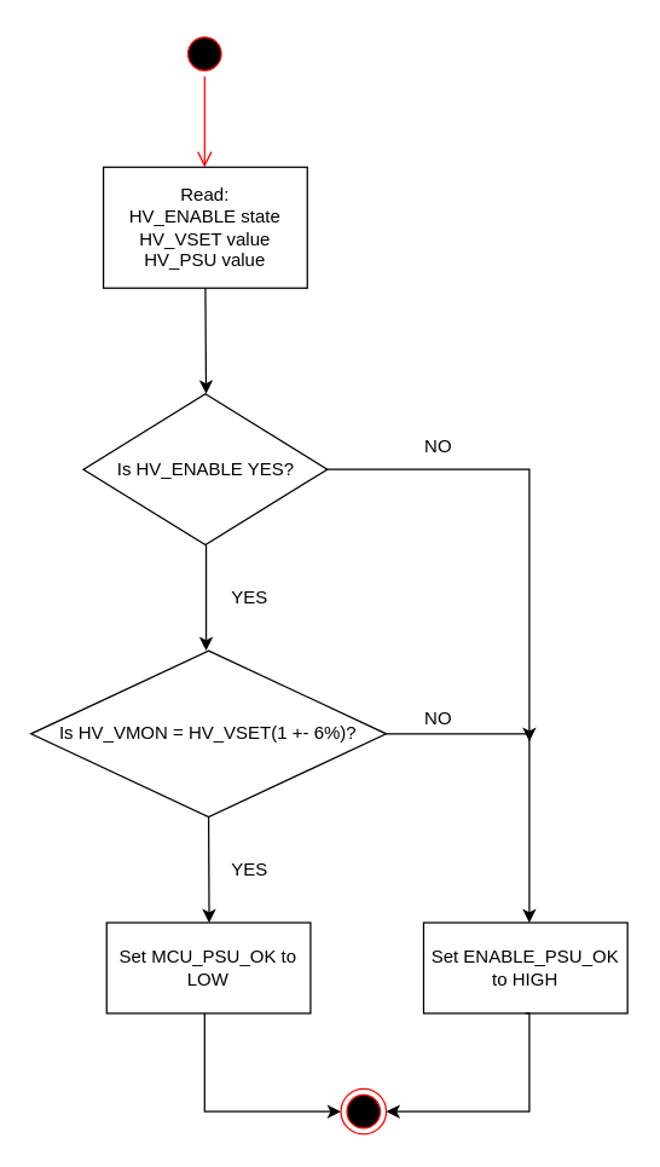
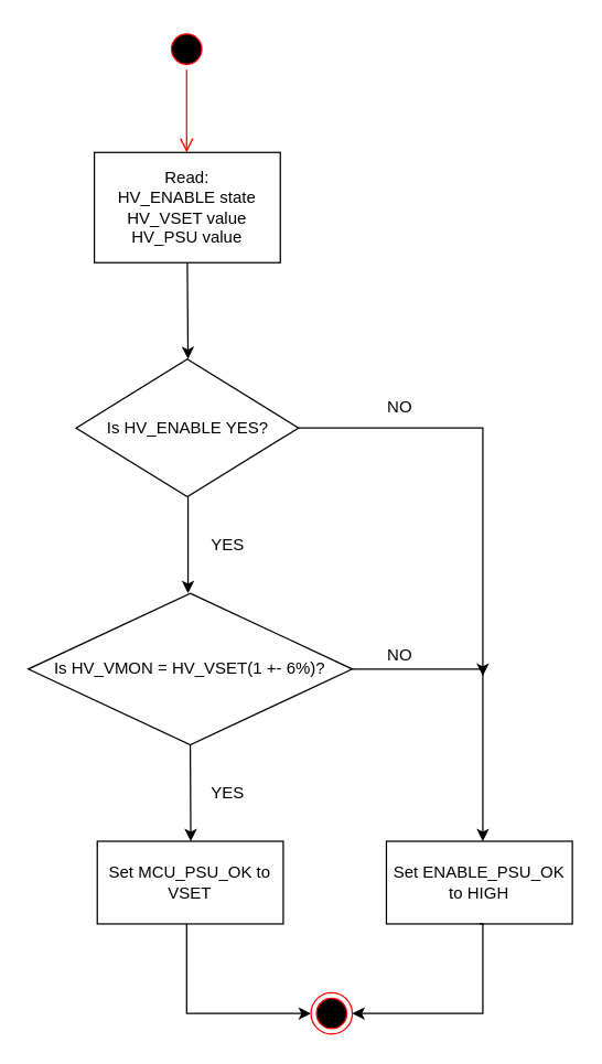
  <mxCell id="0" />
  <mxCell id="1" parent="0" />
  <mxCell id="2" value="" style="ellipse;html=1;shape=startState;fillColor=#000000;strokeColor=#ff0000;" vertex="1" parent="1"><mxGeometry x="120" y="20" width="30" height="30" as="geometry" /></mxCell>
  <mxCell id="3" value="" style="edgeStyle=orthogonalEdgeStyle;html=1;verticalAlign=bottom;endArrow=open;endSize=8;strokeColor=#ff0000;rounded=0;" edge="1" source="2" parent="1"><mxGeometry relative="1" as="geometry"><mxPoint x="135" y="110" as="targetPoint" /></mxGeometry></mxCell>
  <mxCell id="4" value="Read:&lt;div&gt;HV_ENABLE state&lt;/div&gt;&lt;div&gt;HV_VSET value&lt;/div&gt;&lt;div&gt;HV_PSU value&lt;/div&gt;" style="rounded=0;whiteSpace=wrap;html=1;" vertex="1" parent="1"><mxGeometry x="68" y="110" width="135" height="80" as="geometry" /></mxCell>
  <mxCell id="5" value="" style="endArrow=classic;html=1;rounded=0;exitX=0.5;exitY=1;exitDx=0;exitDy=0;" edge="1" parent="1" source="4"><mxGeometry width="50" height="50" relative="1" as="geometry"><mxPoint x="110" y="300" as="sourcePoint" /><mxPoint x="136" y="260" as="targetPoint" /></mxGeometry></mxCell>
  <mxCell id="6" value="Is HV_ENABLE YES?" style="rhombus;whiteSpace=wrap;html=1;" vertex="1" parent="1"><mxGeometry x="54.75" y="260" width="161.5" height="100" as="geometry" /></mxCell>
  <mxCell id="7" value="" style="endArrow=classic;html=1;rounded=0;exitX=0.5;exitY=1;exitDx=0;exitDy=0;" edge="1" parent="1"><mxGeometry width="50" height="50" relative="1" as="geometry"><mxPoint x="136" y="360" as="sourcePoint" /><mxPoint x="136" y="430" as="targetPoint" /></mxGeometry></mxCell>
  <mxCell id="8" value="Is HV_VMON = HV_VSET(1 +- 6%)?" style="rhombus;whiteSpace=wrap;html=1;" vertex="1" parent="1"><mxGeometry x="20" y="430" width="235.25" height="110" as="geometry" /></mxCell>
  <mxCell id="9" value="" style="endArrow=classic;html=1;rounded=0;exitX=0.5;exitY=1;exitDx=0;exitDy=0;" edge="1" parent="1" source="8"><mxGeometry width="50" height="50" relative="1" as="geometry"><mxPoint x="160" y="570" as="sourcePoint" /><mxPoint x="138" y="610" as="targetPoint" /></mxGeometry></mxCell>
- <mxCell id="10" value="Set MCU_PSU_OK to LOW" style="rounded=0;whiteSpace=wrap;html=1;" vertex="1" parent="1"><mxGeometry x="70.13" y="610" width="135" height="60" as="geometry" /></mxCell>
+ <mxCell id="10" value="Set MCU_PSU_OK to VSET" style="rounded=0;whiteSpace=wrap;html=1;" vertex="1" parent="1"><mxGeometry x="70.13" y="610" width="135" height="60" as="geometry" /></mxCell>
  <mxCell id="11" value="" style="endArrow=classic;html=1;rounded=0;edgeStyle=elbowEdgeStyle;exitX=1;exitY=0.5;exitDx=0;exitDy=0;" edge="1" parent="1" source="8"><mxGeometry width="50" height="50" relative="1" as="geometry"><mxPoint x="300" y="500" as="sourcePoint" /><mxPoint x="350" y="610" as="targetPoint" /><Array as="points"><mxPoint x="350" y="550" /></Array></mxGeometry></mxCell>
  <mxCell id="12" value="Set ENABLE_PSU_OK to HIGH" style="rounded=0;whiteSpace=wrap;html=1;" vertex="1" parent="1"><mxGeometry x="280" y="610" width="135" height="60" as="geometry" /></mxCell>
  <mxCell id="13" value="" style="endArrow=classic;html=1;rounded=0;edgeStyle=elbowEdgeStyle;exitX=1;exitY=0.5;exitDx=0;exitDy=0;" edge="1" parent="1" source="6"><mxGeometry width="50" height="50" relative="1" as="geometry"><mxPoint x="360" y="470" as="sourcePoint" /><mxPoint x="350" y="490" as="targetPoint" /><Array as="points"><mxPoint x="350" y="400" /></Array></mxGeometry></mxCell>
  <mxCell id="14" value="" style="endArrow=classic;html=1;rounded=0;edgeStyle=elbowEdgeStyle;exitX=1;exitY=0.5;exitDx=0;exitDy=0;" edge="1" parent="1" target="15"><mxGeometry width="50" height="50" relative="1" as="geometry"><mxPoint x="135" y="670" as="sourcePoint" /><mxPoint x="230" y="795" as="targetPoint" /><Array as="points"><mxPoint x="135" y="710" /></Array></mxGeometry></mxCell>
  <mxCell id="15" value="" style="ellipse;html=1;shape=endState;fillColor=#000000;strokeColor=#ff0000;" vertex="1" parent="1"><mxGeometry x="225.25" y="720" width="30" height="30" as="geometry" /></mxCell>
  <mxCell id="16" value="" style="endArrow=classic;html=1;rounded=0;edgeStyle=elbowEdgeStyle;exitX=0.5;exitY=1;exitDx=0;exitDy=0;entryX=1;entryY=0.5;entryDx=0;entryDy=0;" edge="1" parent="1" source="12" target="15"><mxGeometry width="50" height="50" relative="1" as="geometry"><mxPoint x="360" y="720" as="sourcePoint" /><mxPoint x="441" y="845" as="targetPoint" /><Array as="points"><mxPoint x="350" y="730" /></Array></mxGeometry></mxCell>
  <mxCell id="17" value="YES" style="text;html=1;align=center;verticalAlign=middle;whiteSpace=wrap;rounded=0;" vertex="1" parent="1"><mxGeometry x="135" y="380" width="60" height="30" as="geometry" /></mxCell>
  <mxCell id="18" value="YES" style="text;html=1;align=center;verticalAlign=middle;whiteSpace=wrap;rounded=0;" vertex="1" parent="1"><mxGeometry x="135" y="560" width="60" height="30" as="geometry" /></mxCell>
  <mxCell id="19" value="NO" style="text;html=1;align=center;verticalAlign=middle;whiteSpace=wrap;rounded=0;" vertex="1" parent="1"><mxGeometry x="260" y="280" width="60" height="30" as="geometry" /></mxCell>
  <mxCell id="20" value="NO" style="text;html=1;align=center;verticalAlign=middle;whiteSpace=wrap;rounded=0;" vertex="1" parent="1"><mxGeometry x="260" y="460" width="60" height="30" as="geometry" /></mxCell>
